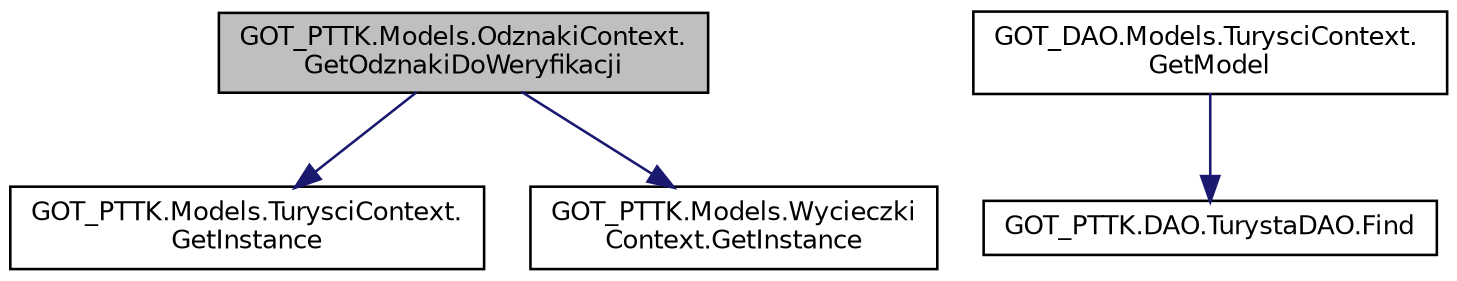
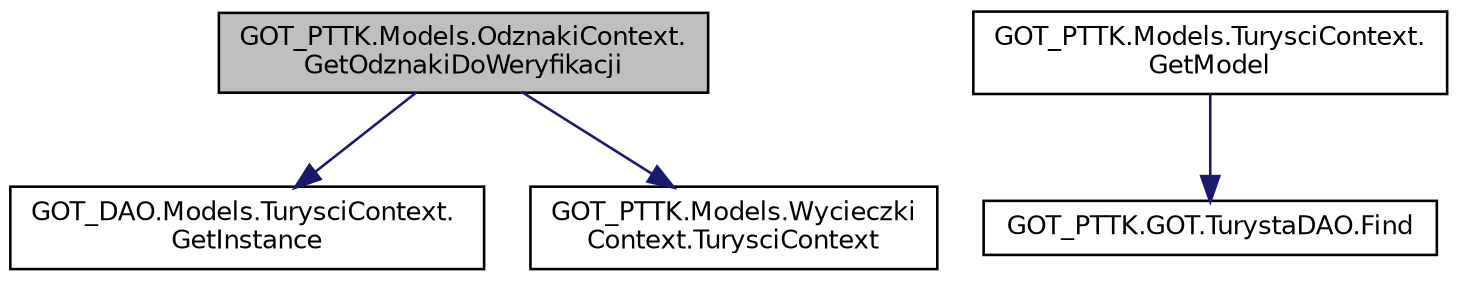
  digraph {
    rankdir=TB
    node [color=black fillcolor=white fontname=Helvetica fontsize=10 shape=record style=filled]
    edge [color=midnightblue fontname=Helvetica fontsize=10 labelfontname=Helvetica labelfontsize=10 style=solid]
    n1 [fillcolor=grey75 fontcolor=black height=0.2 label="GOT_PTTK.Models.OdznakiContext.\lGetOdznakiDoWeryfikacji" width=0.4]
-   n2 [height=0.2 label="GOT_PTTK.Models.TurysciContext.\lGetInstance" width=0.4]
-   n3 [height=0.2 label="GOT_PTTK.Models.Wycieczki\lContext.GetInstance" width=0.4]
-   n4 [height=0.2 label="GOT_DAO.Models.TurysciContext.\lGetModel" width=0.4]
-   n5 [height=0.2 label="GOT_PTTK.DAO.TurystaDAO.Find" width=0.4]
+   n2 [height=0.2 label="GOT_DAO.Models.TurysciContext.\lGetInstance" width=0.4]
+   n3 [height=0.2 label="GOT_PTTK.Models.Wycieczki\lContext.TurysciContext" width=0.4]
+   n4 [height=0.2 label="GOT_PTTK.Models.TurysciContext.\lGetModel" width=0.4]
+   n5 [height=0.2 label="GOT_PTTK.GOT.TurystaDAO.Find" width=0.4]
    n1 -> n2
    n1 -> n3
    n4 -> n5
  }
